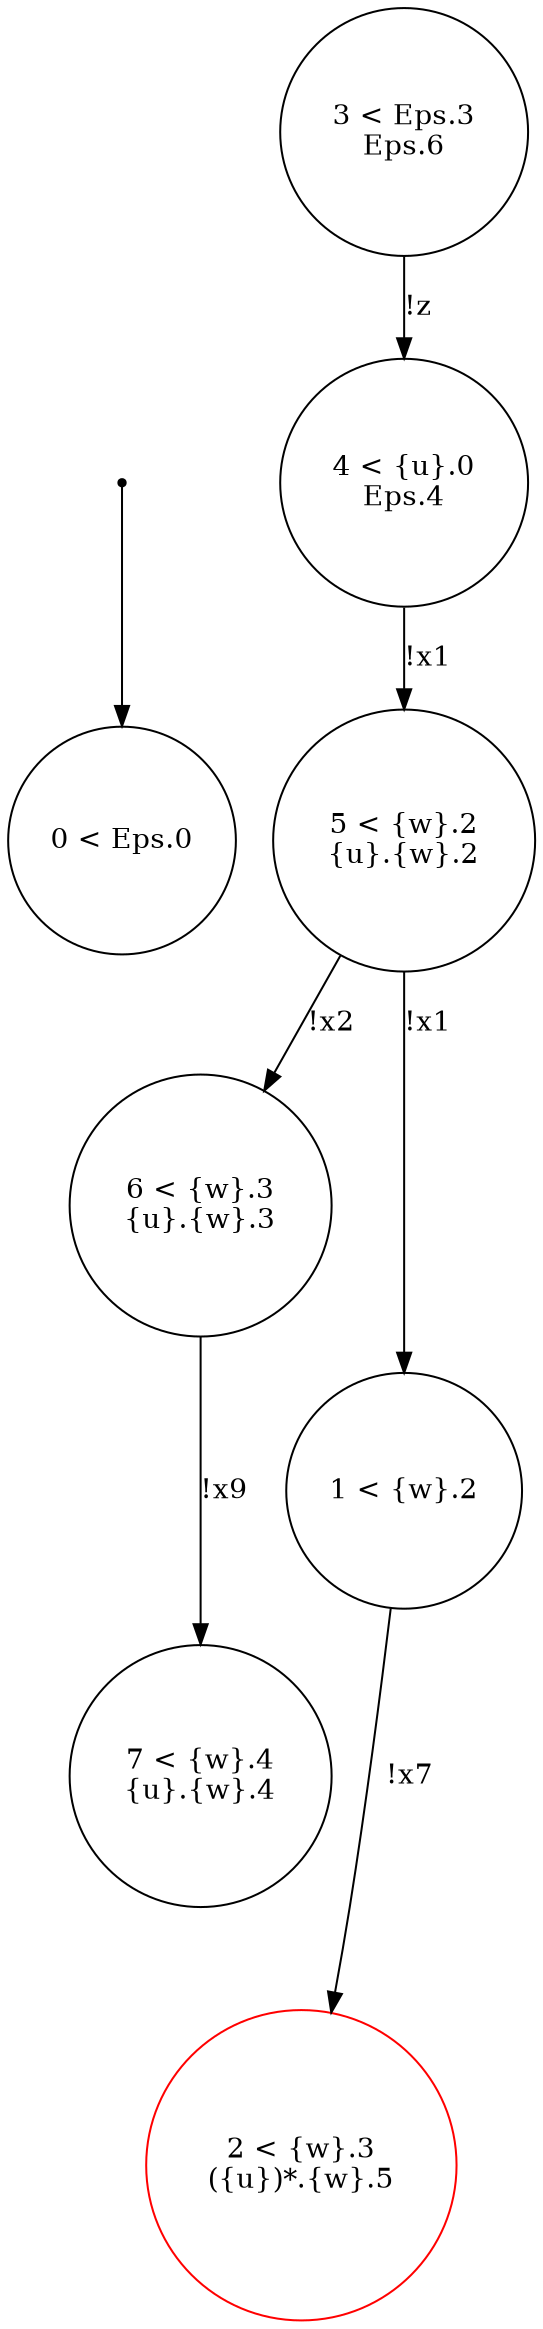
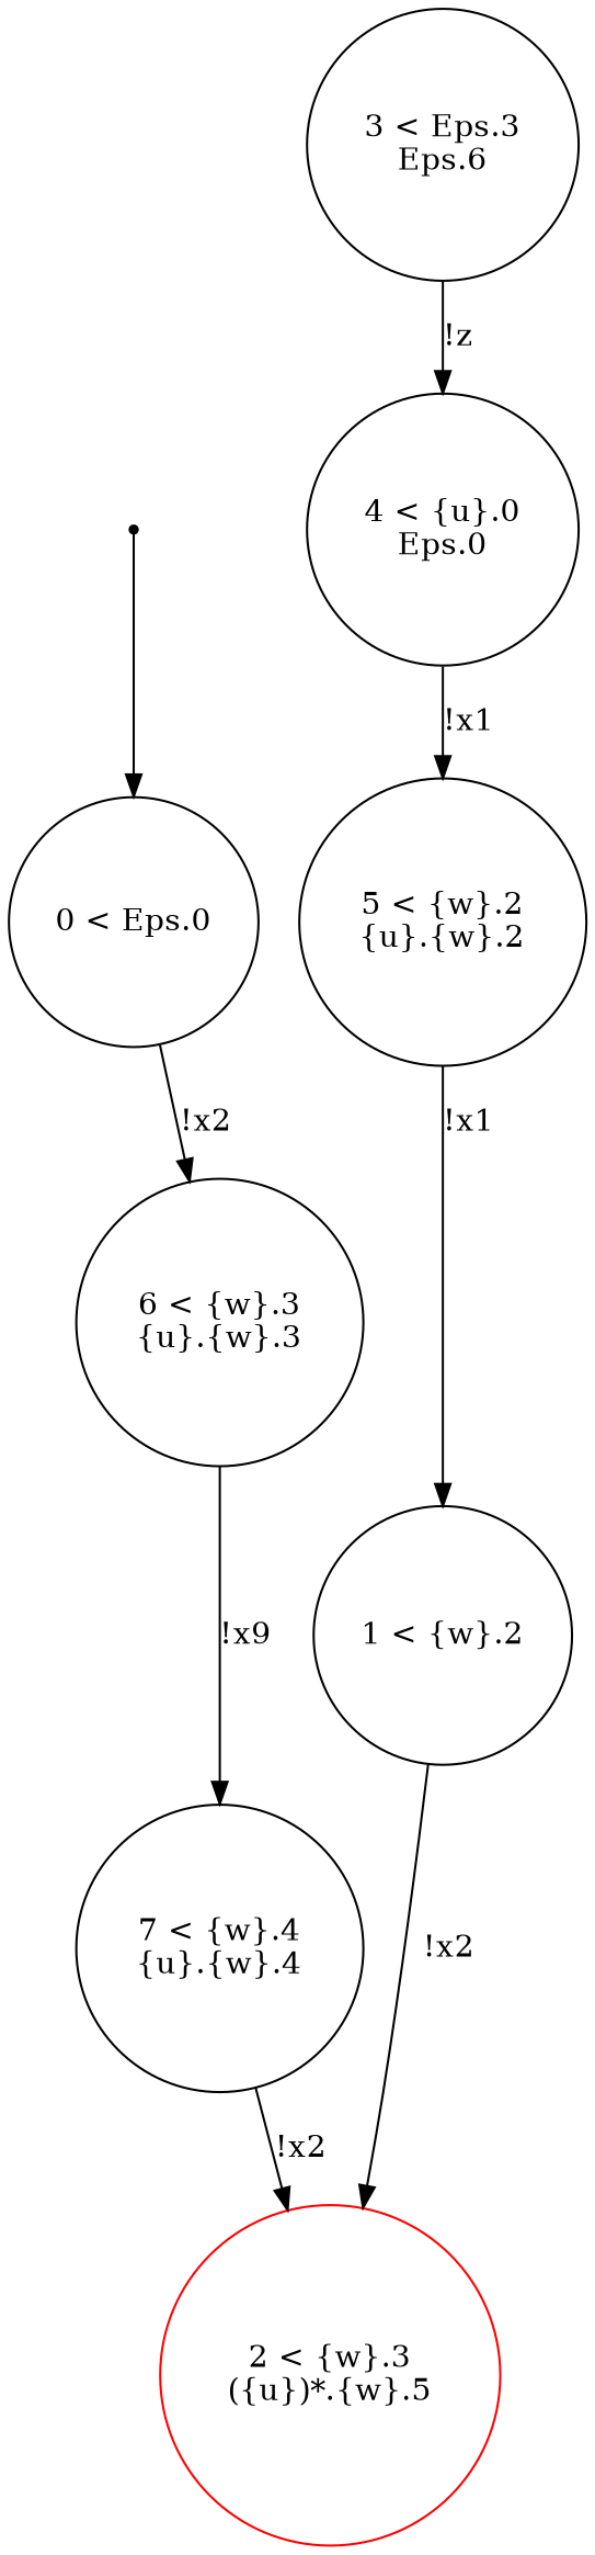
  digraph {
    node [shape=circle]
    ENTRY [shape=point]
    n2 [label="0 < Eps.0\n"]
    n3 [label="5 < {w}.2\n{u}.{w}.2\n"]
    n4 [label="6 < {w}.3\n{u}.{w}.3\n"]
    n5 [label="1 < {w}.2\n"]
    n6 [label="7 < {w}.4\n{u}.{w}.4\n"]
    n7 [color=red label="2 < {w}.3\n({u})*.{w}.5\n"]
    n8 [label="3 < Eps.3\nEps.6\n"]
-   n9 [label="4 < {u}.0\nEps.4\n"]
+   n9 [label="4 < {u}.0\nEps.0\n"]
    ENTRY -> n2
-   n3 -> n4 [label="!x2"]
+   n2 -> n4 [label="!x2"]
    n3 -> n5 [label="!x1"]
    n4 -> n6 [label="!x9"]
-   n5 -> n7 [label="!x7"]
+   n5 -> n7 [label="!x2"]
+   n6 -> n7 [label="!x2"]
    n8 -> n9 [label="!z"]
    n9 -> n3 [label="!x1"]
  }
